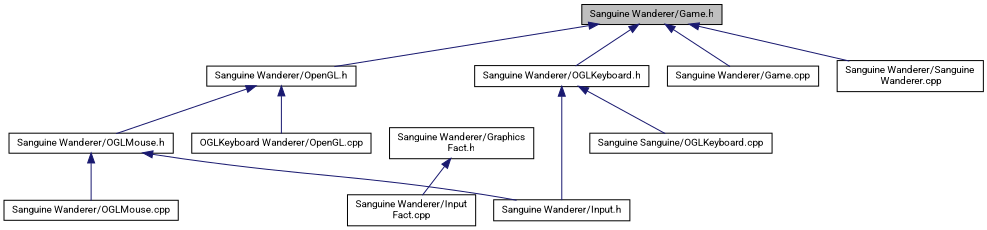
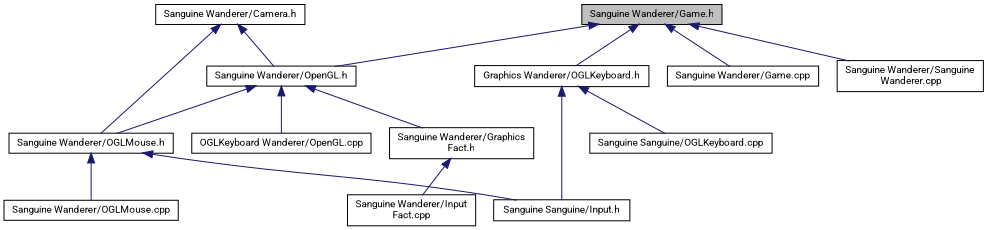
  digraph {
    fontname=Roboto
    node [color=black fillcolor=white fontname=Roboto fontsize=10 shape=record style=filled]
    edge [color=midnightblue dir=back fontname=Roboto fontsize=10 labelfontname=Helvetica labelfontsize=10 style=solid]
    n1 [fillcolor=grey75 fontcolor=black height=0.2 label="Sanguine Wanderer/Game.h" width=0.4]
    n2 [height=0.2 label="Sanguine Wanderer/OpenGL.h" width=0.4]
-   n3 [height=0.2 label="Sanguine Wanderer/OGLKeyboard.h" width=0.4]
+   n3 [height=0.2 label="Graphics Wanderer/OGLKeyboard.h" width=0.4]
    n4 [height=0.2 label="Sanguine Wanderer/Game.cpp" width=0.4]
    n5 [height=0.2 label="Sanguine Wanderer/Sanguine\l Wanderer.cpp" width=0.4]
    n6 [height=0.2 label="Sanguine Wanderer/Graphics\lFact.h" width=0.4]
    n7 [height=0.2 label="OGLKeyboard Wanderer/OpenGL.cpp" width=0.4]
    n8 [height=0.2 label="Sanguine Wanderer/OGLMouse.h" width=0.4]
-   n9 [height=0.2 label="Sanguine Wanderer/Input.h" width=0.4]
+   n9 [height=0.2 label="Sanguine Sanguine/Input.h" width=0.4]
    n10 [height=0.2 label="Sanguine Sanguine/OGLKeyboard.cpp" width=0.4]
+   n11 [height=0.2 label="Sanguine Wanderer/Camera.h" width=0.4]
    n12 [height=0.2 label="Sanguine Wanderer/Input\lFact.cpp" width=0.4]
    n13 [height=0.2 label="Sanguine Wanderer/OGLMouse.cpp" width=0.4]
    n1 -> n2
    n1 -> n3
    n1 -> n4
    n1 -> n5
+   n2 -> n6
    n2 -> n7
    n2 -> n8
    n3 -> n9
    n3 -> n10
    n6 -> n12
    n8 -> n9
    n8 -> n13
+   n11 -> n2
+   n11 -> n8
  }
